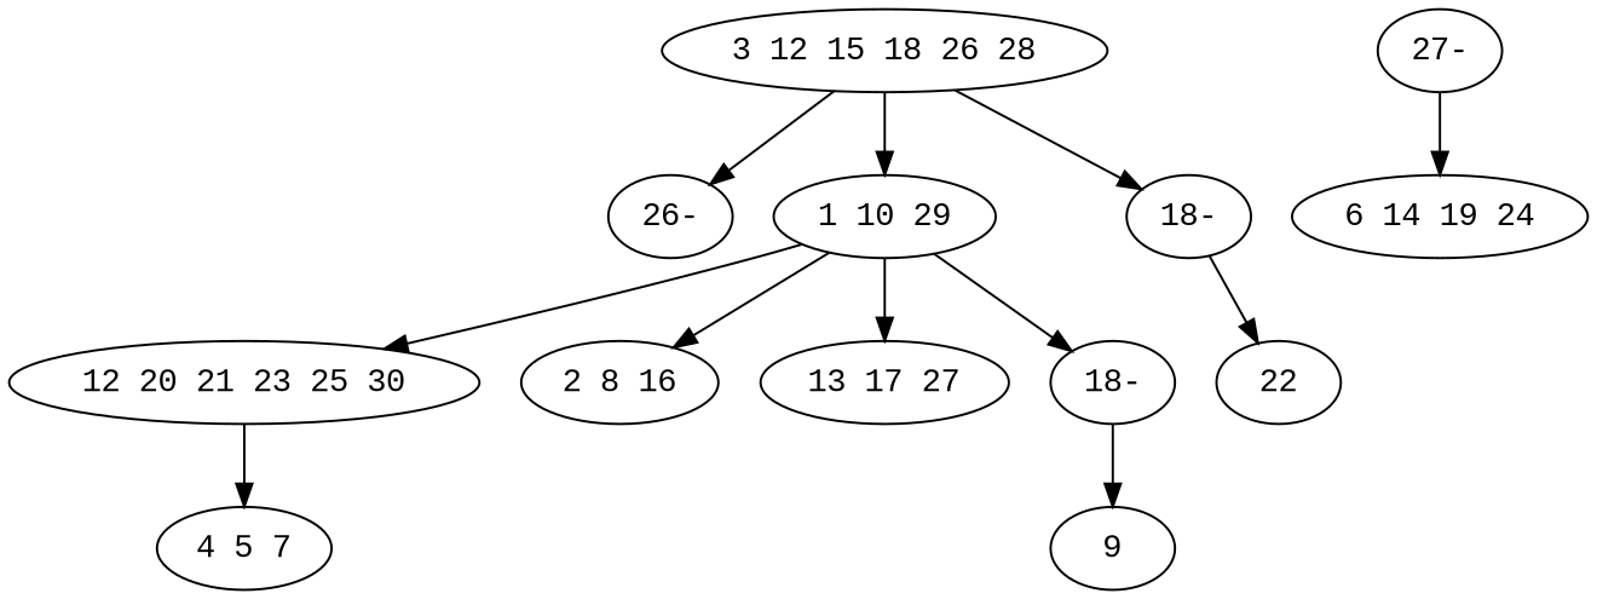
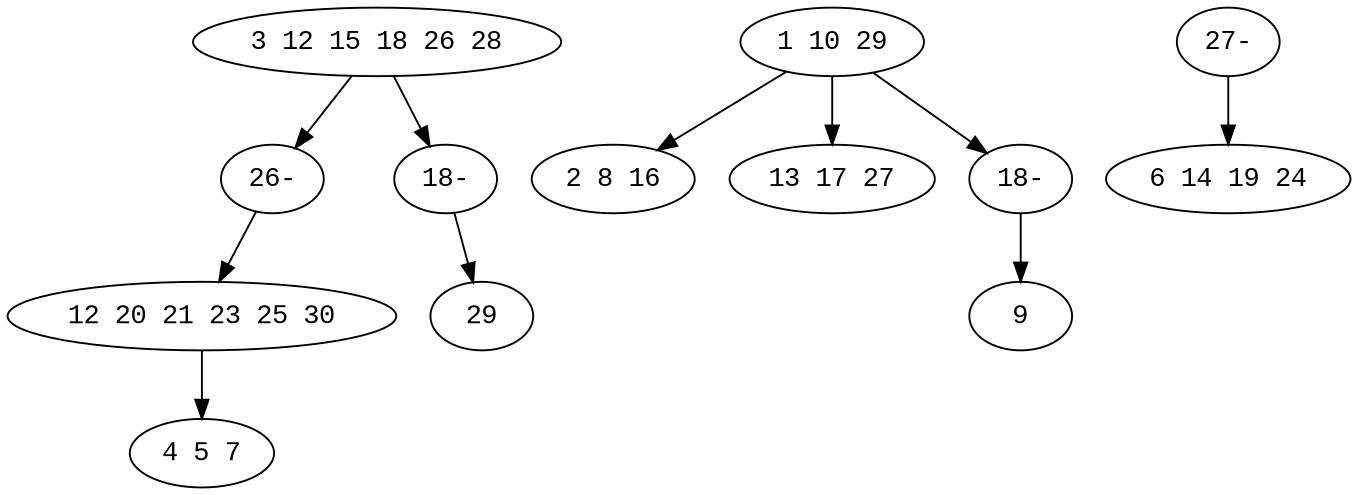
  digraph {
    fontname="Liberation Mono"
    node [fontname="Liberation Mono"]
    edge [fontname="Liberation Mono"]
    n1 [label="3 12 15 18 26 28"]
    n2 [label="26-"]
    n3 [label="1 10 29"]
    n4 [label="18-"]
    n5 [label="12 20 21 23 25 30"]
    n6 [label="2 8 16"]
    n7 [label="13 17 27"]
    n8 [label="18-"]
-   n9 [label=22]
+   n9 [label=29]
    n10 [label="4 5 7"]
    n11 [label=9]
    n12 [label="27-"]
    n13 [label="6 14 19 24"]
    n1 -> n2
-   n1 -> n3
    n1 -> n4
-   n3 -> n5
+   n2 -> n5
    n3 -> n6
    n3 -> n7
    n3 -> n8
    n4 -> n9
    n5 -> n10
    n8 -> n11
    n12 -> n13
  }
